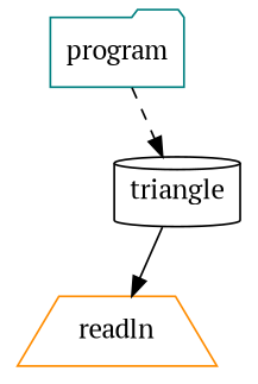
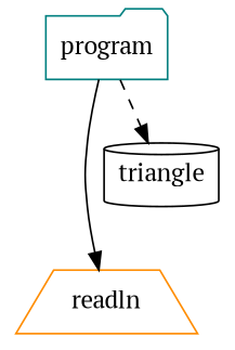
  digraph {
    fontname="PT Serif"
    node [fontname="PT Serif"]
    edge [fontname="PT Serif"]
    program [color=teal shape=folder]
    readln [color=darkorange shape=trapezium]
    triangle [color=black shape=cylinder]
-   triangle -> readln
+   program -> readln
    program -> triangle [style=dashed]
  }
